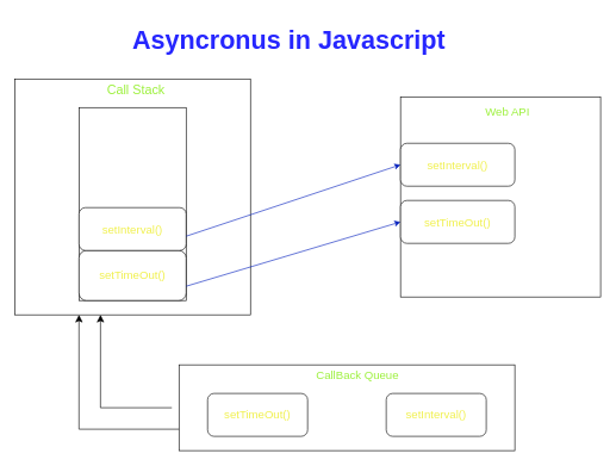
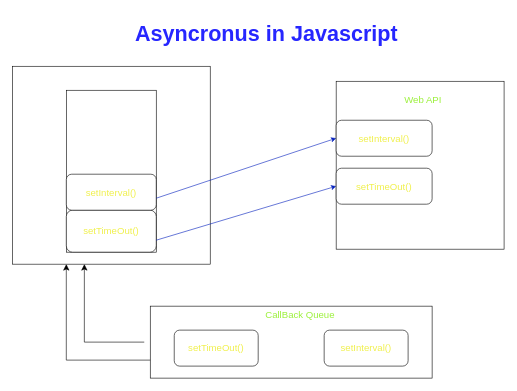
  <mxCell id="0" />
  <mxCell id="1" parent="0" />
  <mxCell id="2" value="" style="whiteSpace=wrap;html=1;aspect=fixed;" vertex="1" parent="1"><mxGeometry y="110" width="330" height="330" as="geometry" x="20" /></mxCell>
- <mxCell id="3" value="&lt;font color=&quot;#9cf03c&quot; style=&quot;font-size: 18px;&quot;&gt;Call Stack&lt;/font&gt;" style="text;html=1;strokeColor=none;fillColor=none;align=center;verticalAlign=middle;whiteSpace=wrap;rounded=0;" vertex="1" parent="1"><mxGeometry x="90" y="110" width="200" height="30" as="geometry" /></mxCell>
- <mxCell id="4" value="&lt;h1&gt;&lt;font color=&quot;#2626ff&quot;&gt;Asyncronus in Javascript&lt;/font&gt;&lt;/h1&gt;&lt;div&gt;&lt;br&gt;&lt;/div&gt;" style="text;html=1;strokeColor=none;fillColor=none;spacing=5;spacingTop=-20;whiteSpace=wrap;overflow=hidden;rounded=0;fontSize=18;fontColor=#9CF03C;" vertex="1" parent="1"><mxGeometry x="180" y="20" width="500" height="80" as="geometry" /></mxCell>
+ <mxCell id="4" value="&lt;h1&gt;&lt;font color=&quot;#2626ff&quot;&gt;Asyncronus in Javascript&lt;/font&gt;&lt;/h1&gt;&lt;div&gt;&lt;br&gt;&lt;/div&gt;" style="text;html=1;strokeColor=none;fillColor=none;spacing=5;spacingTop=-20;whiteSpace=wrap;overflow=hidden;rounded=0;fontSize=18;fontColor=#9CF03C;" vertex="1" parent="1"><mxGeometry x="220" y="20" width="500" height="80" as="geometry" /></mxCell>
  <mxCell id="5" value="" style="rounded=0;whiteSpace=wrap;html=1;fontSize=18;fontColor=#2626FF;" vertex="1" parent="1"><mxGeometry x="110" y="150" width="150" height="270" as="geometry" /></mxCell>
  <mxCell id="6" value="&lt;span style=&quot;font-size: 16px;&quot;&gt;&lt;font color=&quot;#f0f04d&quot;&gt;setTimeOut()&lt;/font&gt;&lt;/span&gt;" style="rounded=1;whiteSpace=wrap;html=1;fontSize=18;fontColor=#2626FF;" vertex="1" parent="1"><mxGeometry x="110" y="350" width="150" height="70" as="geometry" /></mxCell>
  <mxCell id="7" value="&lt;font color=&quot;#f0f04d&quot;&gt;setInterval()&lt;/font&gt;" style="rounded=1;whiteSpace=wrap;html=1;fontSize=16;fontColor=#2626FF;" vertex="1" parent="1"><mxGeometry x="110" y="290" width="150" height="60" as="geometry" /></mxCell>
  <mxCell id="8" value="" style="endArrow=classic;html=1;fontSize=16;fontColor=#F0F04D;fillColor=#0050ef;strokeColor=#001DBC;entryX=0;entryY=0.5;entryDx=0;entryDy=0;" edge="1" parent="1" target="12"><mxGeometry width="50" height="50" relative="1" as="geometry"><mxPoint x="260" y="400" as="sourcePoint" /><mxPoint x="530" y="270" as="targetPoint" /></mxGeometry></mxCell>
  <mxCell id="9" value="" style="endArrow=classic;html=1;fontSize=16;fontColor=#F0F04D;fillColor=#0050ef;strokeColor=#001DBC;entryX=0;entryY=0.5;entryDx=0;entryDy=0;" edge="1" parent="1" target="13"><mxGeometry width="50" height="50" relative="1" as="geometry"><mxPoint x="260" y="330" as="sourcePoint" /><mxPoint x="550" y="210" as="targetPoint" /></mxGeometry></mxCell>
  <mxCell id="10" value="" style="whiteSpace=wrap;html=1;aspect=fixed;fontSize=16;fontColor=#F0F04D;" vertex="1" parent="1"><mxGeometry x="560" y="135" width="280" height="280" as="geometry" /></mxCell>
- <mxCell id="11" value="&lt;font color=&quot;#9cf03c&quot;&gt;Web API&lt;/font&gt;" style="text;html=1;strokeColor=none;fillColor=none;align=center;verticalAlign=middle;whiteSpace=wrap;rounded=0;fontSize=16;fontColor=#F0F04D;" vertex="1" parent="1"><mxGeometry x="645" y="140" width="130" height="30" as="geometry" /></mxCell>
+ <mxCell id="11" value="&lt;font color=&quot;#9cf03c&quot;&gt;Web API&lt;/font&gt;" style="text;html=1;strokeColor=none;fillColor=none;align=center;verticalAlign=middle;whiteSpace=wrap;rounded=0;fontSize=16;fontColor=#F0F04D;" vertex="1" parent="1"><mxGeometry x="640" y="150" width="130" height="30" as="geometry" /></mxCell>
  <mxCell id="12" value="&lt;font color=&quot;#f0f04d&quot;&gt;setTimeOut()&lt;/font&gt;" style="rounded=1;whiteSpace=wrap;html=1;fontSize=16;fontColor=#9CF03C;" vertex="1" parent="1"><mxGeometry x="560" y="280" width="160" height="60" as="geometry" /></mxCell>
  <mxCell id="13" value="setInterval()" style="rounded=1;whiteSpace=wrap;html=1;fontSize=16;fontColor=#F0F04D;" vertex="1" parent="1"><mxGeometry x="560" y="200" width="160" height="60" as="geometry" /></mxCell>
  <mxCell id="14" value="" style="rounded=0;whiteSpace=wrap;html=1;fontSize=16;fontColor=#F0F04D;" vertex="1" parent="1"><mxGeometry x="250" y="510" width="470" height="120" as="geometry" /></mxCell>
  <mxCell id="15" value="&lt;font color=&quot;#9cf03c&quot;&gt;CallBack Queue&lt;/font&gt;" style="text;html=1;strokeColor=none;fillColor=none;align=center;verticalAlign=middle;whiteSpace=wrap;rounded=0;fontSize=16;fontColor=#F0F04D;" vertex="1" parent="1"><mxGeometry x="440" y="510" width="120" height="30" as="geometry" /></mxCell>
  <mxCell id="16" value="&lt;span style=&quot;color: rgb(240, 240, 77);&quot;&gt;setInterval()&lt;/span&gt;" style="rounded=1;whiteSpace=wrap;html=1;fontSize=16;fontColor=#9CF03C;" vertex="1" parent="1"><mxGeometry x="540" y="550" width="140" height="60" as="geometry" /></mxCell>
  <mxCell id="17" value="&lt;span style=&quot;color: rgb(240, 240, 77);&quot;&gt;setTimeOut()&lt;/span&gt;" style="rounded=1;whiteSpace=wrap;html=1;fontSize=16;fontColor=#9CF03C;" vertex="1" parent="1"><mxGeometry x="290" y="550" width="140" height="60" as="geometry" /></mxCell>
  <mxCell id="18" value="" style="edgeStyle=segmentEdgeStyle;endArrow=classic;html=1;curved=0;rounded=0;endSize=8;startSize=8;fontSize=16;fontColor=#9CF03C;entryX=0.364;entryY=1;entryDx=0;entryDy=0;entryPerimeter=0;" edge="1" parent="1" target="2"><mxGeometry width="50" height="50" relative="1" as="geometry"><mxPoint x="240" y="570" as="sourcePoint" /><mxPoint x="250" y="520" as="targetPoint" /></mxGeometry></mxCell>
  <mxCell id="19" value="" style="edgeStyle=segmentEdgeStyle;endArrow=classic;html=1;curved=0;rounded=0;endSize=8;startSize=8;fontSize=16;fontColor=#9CF03C;" edge="1" parent="1"><mxGeometry width="50" height="50" relative="1" as="geometry"><mxPoint x="250" y="600" as="sourcePoint" /><mxPoint x="110" y="440" as="targetPoint" /></mxGeometry></mxCell>
